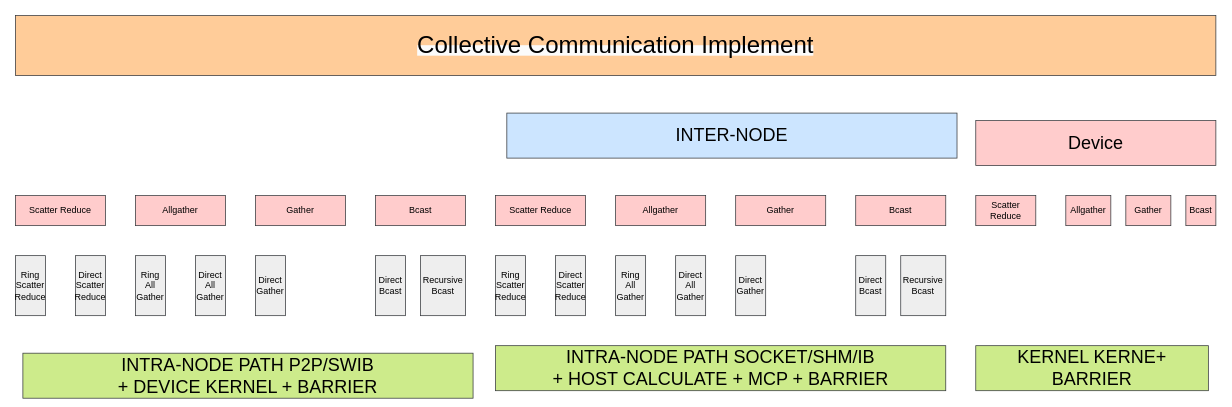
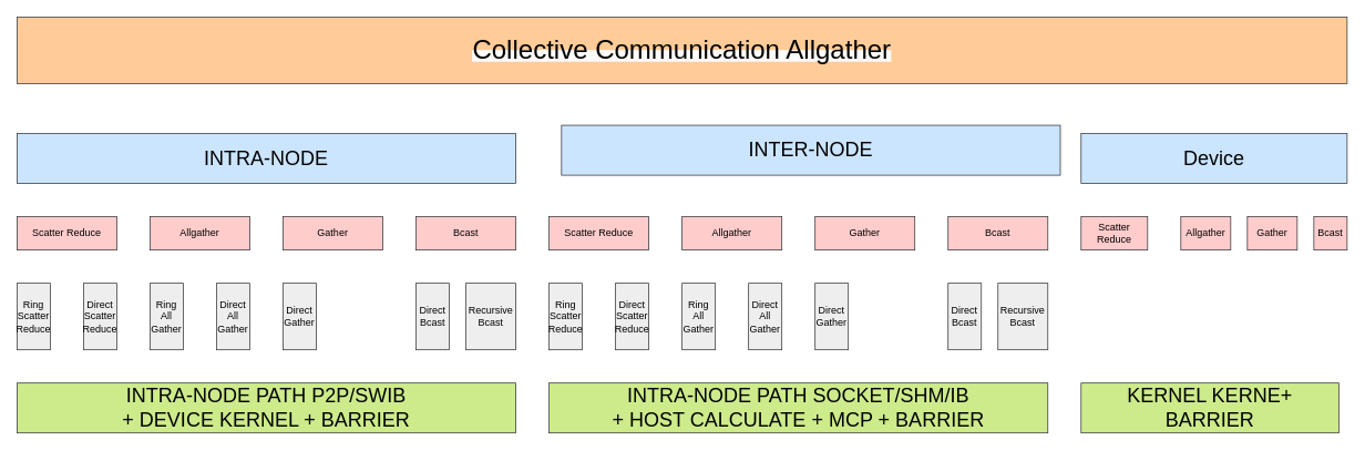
  <mxCell id="0" />
  <mxCell id="1" parent="0" />
- <mxCell id="2" value="&lt;span style=&quot;color: rgb(0, 0, 0); font-family: Helvetica; font-style: normal; font-variant-ligatures: normal; font-variant-caps: normal; font-weight: 400; letter-spacing: normal; orphans: 2; text-align: center; text-indent: 0px; text-transform: none; widows: 2; word-spacing: 0px; -webkit-text-stroke-width: 0px; background-color: rgb(251, 251, 251); text-decoration-thickness: initial; text-decoration-style: initial; text-decoration-color: initial; float: none; display: inline !important;&quot;&gt;&lt;font style=&quot;font-size: 32px;&quot;&gt;Collective Communication Implement&lt;/font&gt;&lt;/span&gt;" style="rounded=0;whiteSpace=wrap;html=1;fillColor=#ffcc99;strokeColor=#36393d;" vertex="1" parent="1"><mxGeometry x="20" y="20" width="1600" height="80" as="geometry" /></mxCell>
+ <mxCell id="2" value="&lt;span style=&quot;color: rgb(0, 0, 0); font-family: Helvetica; font-style: normal; font-variant-ligatures: normal; font-variant-caps: normal; font-weight: 400; letter-spacing: normal; orphans: 2; text-align: center; text-indent: 0px; text-transform: none; widows: 2; word-spacing: 0px; -webkit-text-stroke-width: 0px; background-color: rgb(251, 251, 251); text-decoration-thickness: initial; text-decoration-style: initial; text-decoration-color: initial; float: none; display: inline !important;&quot;&gt;&lt;font style=&quot;font-size: 32px;&quot;&gt;Collective Communication Allgather&lt;/font&gt;&lt;/span&gt;" style="rounded=0;whiteSpace=wrap;html=1;fillColor=#ffcc99;strokeColor=#36393d;" vertex="1" parent="1"><mxGeometry x="20" y="20" width="1600" height="80" as="geometry" /></mxCell>
+ <mxCell id="3" value="&lt;font style=&quot;font-size: 24px;&quot;&gt;INTRA-NODE&lt;/font&gt;" style="rounded=0;whiteSpace=wrap;html=1;fillColor=#cce5ff;strokeColor=#36393d;" vertex="1" parent="1"><mxGeometry x="20" y="160" width="600" height="60" as="geometry" /></mxCell>
  <mxCell id="4" value="Scatter Reduce" style="rounded=0;whiteSpace=wrap;html=1;fillColor=#ffcccc;strokeColor=#36393d;" vertex="1" parent="1"><mxGeometry x="20" y="260" width="120" height="40" as="geometry" /></mxCell>
  <mxCell id="5" value="Allgather" style="rounded=0;whiteSpace=wrap;html=1;fillColor=#ffcccc;strokeColor=#36393d;" vertex="1" parent="1"><mxGeometry x="180" y="260" width="120" height="40" as="geometry" /></mxCell>
  <mxCell id="6" value="Gather" style="rounded=0;whiteSpace=wrap;html=1;fillColor=#ffcccc;strokeColor=#36393d;" vertex="1" parent="1"><mxGeometry x="340" y="260" width="120" height="40" as="geometry" /></mxCell>
  <mxCell id="7" value="Bcast" style="rounded=0;whiteSpace=wrap;html=1;fillColor=#ffcccc;strokeColor=#36393d;" vertex="1" parent="1"><mxGeometry x="500" y="260" width="120" height="40" as="geometry" /></mxCell>
  <mxCell id="8" value="Ring&lt;br style=&quot;border-color: var(--border-color);&quot;&gt;Scatter Reduce" style="rounded=0;whiteSpace=wrap;html=1;fillColor=#eeeeee;strokeColor=#36393d;" vertex="1" parent="1"><mxGeometry x="20" y="340" width="40" height="80" as="geometry" /></mxCell>
  <mxCell id="9" value="Direct&lt;br&gt;Scatter Reduce" style="rounded=0;whiteSpace=wrap;html=1;fillColor=#eeeeee;strokeColor=#36393d;" vertex="1" parent="1"><mxGeometry x="100" y="340" width="40" height="80" as="geometry" /></mxCell>
  <mxCell id="10" value="Ring&lt;br style=&quot;border-color: var(--border-color);&quot;&gt;All&lt;br&gt;Gather" style="rounded=0;whiteSpace=wrap;html=1;fillColor=#eeeeee;strokeColor=#36393d;" vertex="1" parent="1"><mxGeometry x="180" y="340" width="40" height="80" as="geometry" /></mxCell>
  <mxCell id="11" value="Direct&lt;br style=&quot;border-color: var(--border-color);&quot;&gt;All&lt;br&gt;Gather" style="rounded=0;whiteSpace=wrap;html=1;fillColor=#eeeeee;strokeColor=#36393d;" vertex="1" parent="1"><mxGeometry x="260" y="340" width="40" height="80" as="geometry" /></mxCell>
  <mxCell id="12" value="Direct&lt;br&gt;Gather" style="rounded=0;whiteSpace=wrap;html=1;fillColor=#eeeeee;strokeColor=#36393d;" vertex="1" parent="1"><mxGeometry x="340" y="340" width="40" height="80" as="geometry" /></mxCell>
  <mxCell id="13" value="Direct&lt;br&gt;Bcast" style="rounded=0;whiteSpace=wrap;html=1;fillColor=#eeeeee;strokeColor=#36393d;" vertex="1" parent="1"><mxGeometry x="500" y="340" width="40" height="80" as="geometry" /></mxCell>
- <mxCell id="14" value="&lt;font style=&quot;font-size: 24px;&quot;&gt;INTRA-NODE PATH P2P/SWIB &lt;br&gt;+ DEVICE KERNEL + BARRIER&lt;/font&gt;" style="rounded=0;whiteSpace=wrap;html=1;fillColor=#cdeb8b;strokeColor=#36393d;" vertex="1" parent="1"><mxGeometry x="30" y="470" width="600" height="60" as="geometry" /></mxCell>
+ <mxCell id="14" value="&lt;font style=&quot;font-size: 24px;&quot;&gt;INTRA-NODE PATH P2P/SWIB &lt;br&gt;+ DEVICE KERNEL + BARRIER&lt;/font&gt;" style="rounded=0;whiteSpace=wrap;html=1;fillColor=#cdeb8b;strokeColor=#36393d;" vertex="1" parent="1"><mxGeometry x="20" y="460" width="600" height="60" as="geometry" /></mxCell>
  <mxCell id="15" value="Recursive&lt;br&gt;Bcast" style="rounded=0;whiteSpace=wrap;html=1;fillColor=#eeeeee;strokeColor=#36393d;" vertex="1" parent="1"><mxGeometry x="560" y="340" width="60" height="80" as="geometry" /></mxCell>
  <mxCell id="16" value="&lt;font style=&quot;font-size: 24px;&quot;&gt;INTER-NODE&lt;/font&gt;" style="rounded=0;whiteSpace=wrap;html=1;fillColor=#cce5ff;strokeColor=#36393d;" vertex="1" parent="1"><mxGeometry x="675" y="150" width="600" height="60" as="geometry" /></mxCell>
  <mxCell id="17" value="Scatter Reduce" style="rounded=0;whiteSpace=wrap;html=1;fillColor=#ffcccc;strokeColor=#36393d;" vertex="1" parent="1"><mxGeometry x="660" y="260" width="120" height="40" as="geometry" /></mxCell>
  <mxCell id="18" value="Allgather" style="rounded=0;whiteSpace=wrap;html=1;fillColor=#ffcccc;strokeColor=#36393d;" vertex="1" parent="1"><mxGeometry x="820" y="260" width="120" height="40" as="geometry" /></mxCell>
  <mxCell id="19" value="Gather" style="rounded=0;whiteSpace=wrap;html=1;fillColor=#ffcccc;strokeColor=#36393d;" vertex="1" parent="1"><mxGeometry x="980" y="260" width="120" height="40" as="geometry" /></mxCell>
  <mxCell id="20" value="Bcast" style="rounded=0;whiteSpace=wrap;html=1;fillColor=#ffcccc;strokeColor=#36393d;" vertex="1" parent="1"><mxGeometry x="1140" y="260" width="120" height="40" as="geometry" /></mxCell>
  <mxCell id="21" value="Ring&lt;br style=&quot;border-color: var(--border-color);&quot;&gt;Scatter Reduce" style="rounded=0;whiteSpace=wrap;html=1;fillColor=#eeeeee;strokeColor=#36393d;" vertex="1" parent="1"><mxGeometry x="660" y="340" width="40" height="80" as="geometry" /></mxCell>
  <mxCell id="22" value="Direct&lt;br&gt;Scatter Reduce" style="rounded=0;whiteSpace=wrap;html=1;fillColor=#eeeeee;strokeColor=#36393d;" vertex="1" parent="1"><mxGeometry x="740" y="340" width="40" height="80" as="geometry" /></mxCell>
  <mxCell id="23" value="Ring&lt;br style=&quot;border-color: var(--border-color);&quot;&gt;All&lt;br&gt;Gather" style="rounded=0;whiteSpace=wrap;html=1;fillColor=#eeeeee;strokeColor=#36393d;" vertex="1" parent="1"><mxGeometry x="820" y="340" width="40" height="80" as="geometry" /></mxCell>
  <mxCell id="24" value="Direct&lt;br style=&quot;border-color: var(--border-color);&quot;&gt;All&lt;br&gt;Gather" style="rounded=0;whiteSpace=wrap;html=1;fillColor=#eeeeee;strokeColor=#36393d;" vertex="1" parent="1"><mxGeometry x="900" y="340" width="40" height="80" as="geometry" /></mxCell>
  <mxCell id="25" value="Direct&lt;br&gt;Gather" style="rounded=0;whiteSpace=wrap;html=1;fillColor=#eeeeee;strokeColor=#36393d;" vertex="1" parent="1"><mxGeometry x="980" y="340" width="40" height="80" as="geometry" /></mxCell>
  <mxCell id="26" value="Direct&lt;br&gt;Bcast" style="rounded=0;whiteSpace=wrap;html=1;fillColor=#eeeeee;strokeColor=#36393d;" vertex="1" parent="1"><mxGeometry x="1140" y="340" width="40" height="80" as="geometry" /></mxCell>
  <mxCell id="27" value="Recursive&lt;br&gt;Bcast" style="rounded=0;whiteSpace=wrap;html=1;fillColor=#eeeeee;strokeColor=#36393d;" vertex="1" parent="1"><mxGeometry x="1200" y="340" width="60" height="80" as="geometry" /></mxCell>
  <mxCell id="28" value="&lt;font style=&quot;font-size: 24px;&quot;&gt;INTRA-NODE PATH SOCKET/SHM/IB &lt;br&gt;+ HOST CALCULATE + MCP + BARRIER&lt;/font&gt;" style="rounded=0;whiteSpace=wrap;html=1;fillColor=#cdeb8b;strokeColor=#36393d;" vertex="1" parent="1"><mxGeometry x="660" y="460" width="600" height="60" as="geometry" /></mxCell>
- <mxCell id="29" value="&lt;font style=&quot;font-size: 24px;&quot;&gt;Device&lt;/font&gt;" style="rounded=0;whiteSpace=wrap;html=1;fillColor=#ffcccc;strokeColor=#36393d;" vertex="1" parent="1"><mxGeometry x="1300" y="160" width="320" height="60" as="geometry" /></mxCell>
+ <mxCell id="29" value="&lt;font style=&quot;font-size: 24px;&quot;&gt;Device&lt;/font&gt;" style="rounded=0;whiteSpace=wrap;html=1;fillColor=#cce5ff;strokeColor=#36393d;" vertex="1" parent="1"><mxGeometry x="1300" y="160" width="320" height="60" as="geometry" /></mxCell>
  <mxCell id="30" value="Scatter Reduce" style="rounded=0;whiteSpace=wrap;html=1;fillColor=#ffcccc;strokeColor=#36393d;" vertex="1" parent="1"><mxGeometry x="1300" y="260" width="80" height="40" as="geometry" /></mxCell>
  <mxCell id="31" value="Allgather" style="rounded=0;whiteSpace=wrap;html=1;fillColor=#ffcccc;strokeColor=#36393d;" vertex="1" parent="1"><mxGeometry x="1420" y="260" width="60" height="40" as="geometry" /></mxCell>
  <mxCell id="32" value="Gather" style="rounded=0;whiteSpace=wrap;html=1;fillColor=#ffcccc;strokeColor=#36393d;" vertex="1" parent="1"><mxGeometry x="1500" y="260" width="60" height="40" as="geometry" /></mxCell>
  <mxCell id="33" value="Bcast" style="rounded=0;whiteSpace=wrap;html=1;fillColor=#ffcccc;strokeColor=#36393d;" vertex="1" parent="1"><mxGeometry x="1580" y="260" width="40" height="40" as="geometry" /></mxCell>
  <mxCell id="34" value="&lt;font style=&quot;font-size: 24px;&quot;&gt;KERNEL KERNE+ BARRIER&lt;/font&gt;" style="rounded=0;whiteSpace=wrap;html=1;fillColor=#cdeb8b;strokeColor=#36393d;" vertex="1" parent="1"><mxGeometry x="1300" y="460" width="310" height="60" as="geometry" /></mxCell>
